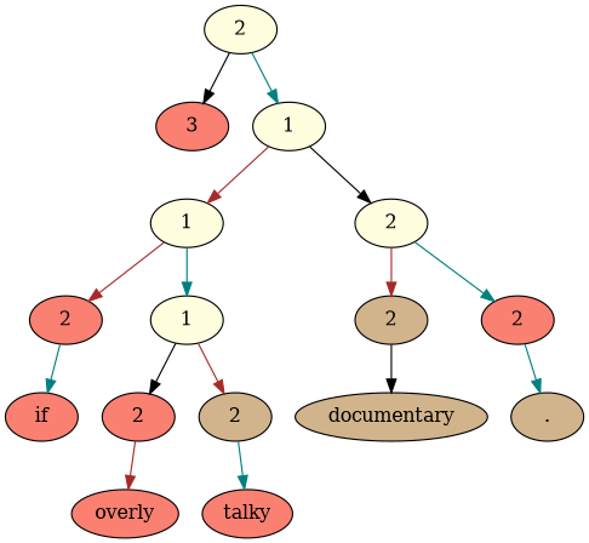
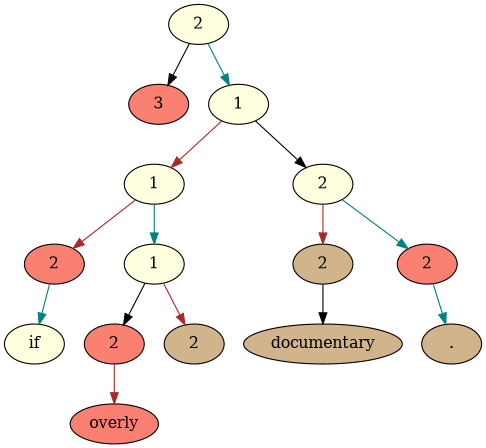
  digraph {
    node [fillcolor=lightyellow style=filled]
    edge [color=teal]
    n1 [label=2]
    n2 [fillcolor=salmon label=3]
    n3 [label=1]
    n4 [label=1]
    n5 [label=2]
    n6 [fillcolor=salmon label=2]
    n7 [label=1]
    n8 [fillcolor=tan label=2]
    n9 [fillcolor=salmon label=2]
-   n10 [fillcolor=salmon label=if]
+   n10 [label=if]
    n11 [fillcolor=salmon label=2]
    n12 [fillcolor=tan label=2]
    n13 [fillcolor=tan label=documentary]
    n14 [fillcolor=tan label="."]
    n15 [fillcolor=salmon label=overly]
-   n16 [fillcolor=salmon label=talky]
    n1 -> n2 [color=black]
    n1 -> n3
    n3 -> n4 [color=brown]
    n3 -> n5 [color=black]
    n4 -> n6 [color=brown]
    n4 -> n7
    n5 -> n8 [color=brown]
    n5 -> n9
    n6 -> n10
    n7 -> n11 [color=black]
    n7 -> n12 [color=brown]
    n8 -> n13 [color=black]
    n9 -> n14
    n11 -> n15 [color=brown]
-   n12 -> n16
  }
